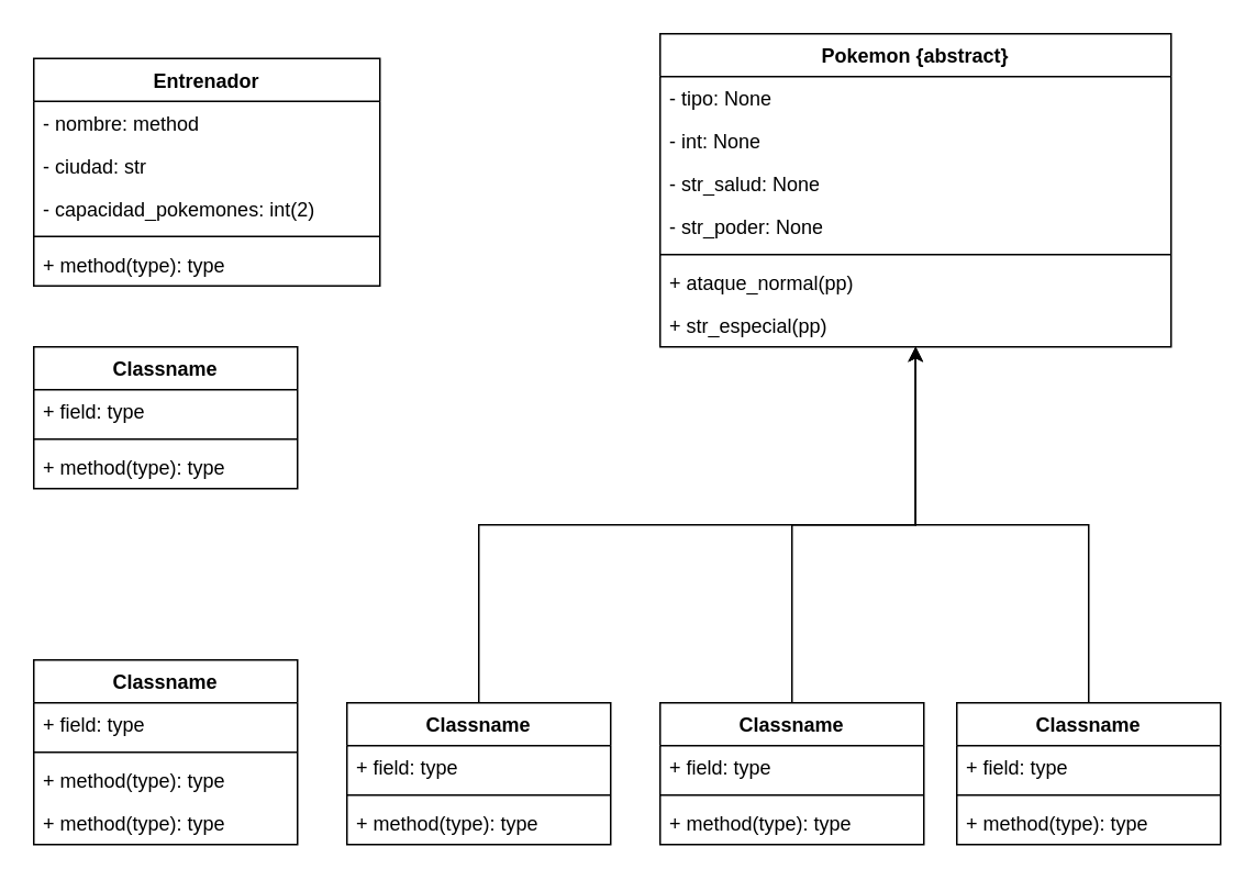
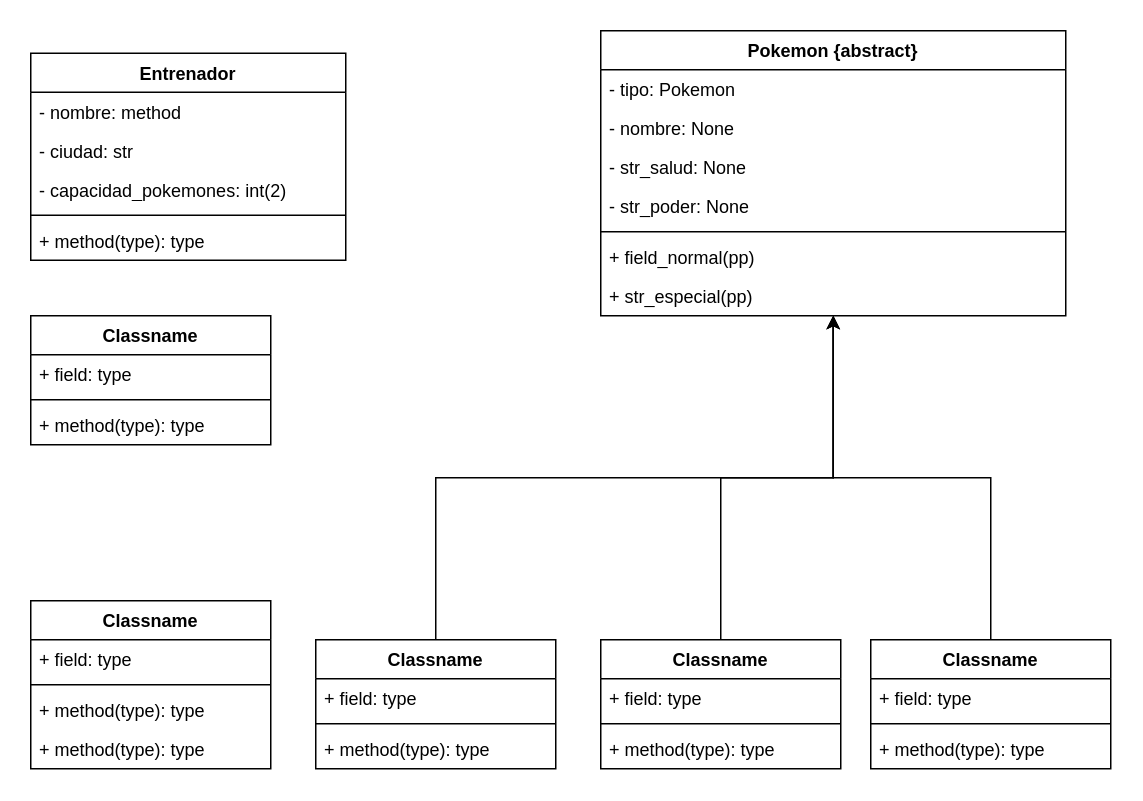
  <mxCell id="0" />
  <mxCell id="1" parent="0" />
  <mxCell id="2" value="Pokemon {abstract}" style="swimlane;fontStyle=1;align=center;verticalAlign=top;childLayout=stackLayout;horizontal=1;startSize=26;horizontalStack=0;resizeParent=1;resizeParentMax=0;resizeLast=0;collapsible=1;marginBottom=0;whiteSpace=wrap;html=1;" vertex="1" parent="1"><mxGeometry x="400" y="20" width="310" height="190" as="geometry" /></mxCell>
- <mxCell id="3" value="- tipo: None" style="text;strokeColor=none;fillColor=none;align=left;verticalAlign=top;spacingLeft=4;spacingRight=4;overflow=hidden;rotatable=0;points=[[0,0.5],[1,0.5]];portConstraint=eastwest;whiteSpace=wrap;html=1;" vertex="1" parent="2"><mxGeometry y="26" width="310" height="26" as="geometry" /></mxCell>
- <mxCell id="4" value="- int: None" style="text;strokeColor=none;fillColor=none;align=left;verticalAlign=top;spacingLeft=4;spacingRight=4;overflow=hidden;rotatable=0;points=[[0,0.5],[1,0.5]];portConstraint=eastwest;whiteSpace=wrap;html=1;" vertex="1" parent="2"><mxGeometry y="52" width="310" height="26" as="geometry" /></mxCell>
+ <mxCell id="3" value="- tipo: Pokemon" style="text;strokeColor=none;fillColor=none;align=left;verticalAlign=top;spacingLeft=4;spacingRight=4;overflow=hidden;rotatable=0;points=[[0,0.5],[1,0.5]];portConstraint=eastwest;whiteSpace=wrap;html=1;" vertex="1" parent="2"><mxGeometry y="26" width="310" height="26" as="geometry" /></mxCell>
+ <mxCell id="4" value="- nombre: None" style="text;strokeColor=none;fillColor=none;align=left;verticalAlign=top;spacingLeft=4;spacingRight=4;overflow=hidden;rotatable=0;points=[[0,0.5],[1,0.5]];portConstraint=eastwest;whiteSpace=wrap;html=1;" vertex="1" parent="2"><mxGeometry y="52" width="310" height="26" as="geometry" /></mxCell>
  <mxCell id="5" value="- str_salud: None" style="text;strokeColor=none;fillColor=none;align=left;verticalAlign=top;spacingLeft=4;spacingRight=4;overflow=hidden;rotatable=0;points=[[0,0.5],[1,0.5]];portConstraint=eastwest;whiteSpace=wrap;html=1;" vertex="1" parent="2"><mxGeometry y="78" width="310" height="26" as="geometry" /></mxCell>
  <mxCell id="6" value="- str_poder: None" style="text;strokeColor=none;fillColor=none;align=left;verticalAlign=top;spacingLeft=4;spacingRight=4;overflow=hidden;rotatable=0;points=[[0,0.5],[1,0.5]];portConstraint=eastwest;whiteSpace=wrap;html=1;" vertex="1" parent="2"><mxGeometry y="104" width="310" height="26" as="geometry" /></mxCell>
  <mxCell id="7" value="" style="line;strokeWidth=1;fillColor=none;align=left;verticalAlign=middle;spacingTop=-1;spacingLeft=3;spacingRight=3;rotatable=0;labelPosition=right;points=[];portConstraint=eastwest;strokeColor=inherit;" vertex="1" parent="2"><mxGeometry y="130" width="310" height="8" as="geometry" /></mxCell>
- <mxCell id="8" value="+ ataque_normal(pp)" style="text;strokeColor=none;fillColor=none;align=left;verticalAlign=top;spacingLeft=4;spacingRight=4;overflow=hidden;rotatable=0;points=[[0,0.5],[1,0.5]];portConstraint=eastwest;whiteSpace=wrap;html=1;" vertex="1" parent="2"><mxGeometry y="138" width="310" height="26" as="geometry" /></mxCell>
+ <mxCell id="8" value="+ field_normal(pp)" style="text;strokeColor=none;fillColor=none;align=left;verticalAlign=top;spacingLeft=4;spacingRight=4;overflow=hidden;rotatable=0;points=[[0,0.5],[1,0.5]];portConstraint=eastwest;whiteSpace=wrap;html=1;" vertex="1" parent="2"><mxGeometry y="138" width="310" height="26" as="geometry" /></mxCell>
  <mxCell id="9" value="+ str_especial(pp)" style="text;strokeColor=none;fillColor=none;align=left;verticalAlign=top;spacingLeft=4;spacingRight=4;overflow=hidden;rotatable=0;points=[[0,0.5],[1,0.5]];portConstraint=eastwest;whiteSpace=wrap;html=1;" vertex="1" parent="2"><mxGeometry y="164" width="310" height="26" as="geometry" /></mxCell>
  <mxCell id="10" value="Entrenador" style="swimlane;fontStyle=1;align=center;verticalAlign=top;childLayout=stackLayout;horizontal=1;startSize=26;horizontalStack=0;resizeParent=1;resizeParentMax=0;resizeLast=0;collapsible=1;marginBottom=0;whiteSpace=wrap;html=1;" vertex="1" parent="1"><mxGeometry x="20" y="35" width="210" height="138" as="geometry" /></mxCell>
  <mxCell id="11" value="- nombre: method" style="text;strokeColor=none;fillColor=none;align=left;verticalAlign=top;spacingLeft=4;spacingRight=4;overflow=hidden;rotatable=0;points=[[0,0.5],[1,0.5]];portConstraint=eastwest;whiteSpace=wrap;html=1;" vertex="1" parent="10"><mxGeometry y="26" width="210" height="26" as="geometry" /></mxCell>
  <mxCell id="12" value="- ciudad: str" style="text;strokeColor=none;fillColor=none;align=left;verticalAlign=top;spacingLeft=4;spacingRight=4;overflow=hidden;rotatable=0;points=[[0,0.5],[1,0.5]];portConstraint=eastwest;whiteSpace=wrap;html=1;" vertex="1" parent="10"><mxGeometry y="52" width="210" height="26" as="geometry" /></mxCell>
  <mxCell id="13" value="- capacidad_pokemones: int(2)" style="text;strokeColor=none;fillColor=none;align=left;verticalAlign=top;spacingLeft=4;spacingRight=4;overflow=hidden;rotatable=0;points=[[0,0.5],[1,0.5]];portConstraint=eastwest;whiteSpace=wrap;html=1;" vertex="1" parent="10"><mxGeometry y="78" width="210" height="26" as="geometry" /></mxCell>
  <mxCell id="14" value="" style="line;strokeWidth=1;fillColor=none;align=left;verticalAlign=middle;spacingTop=-1;spacingLeft=3;spacingRight=3;rotatable=0;labelPosition=right;points=[];portConstraint=eastwest;strokeColor=inherit;" vertex="1" parent="10"><mxGeometry y="104" width="210" height="8" as="geometry" /></mxCell>
  <mxCell id="15" value="+ method(type): type" style="text;strokeColor=none;fillColor=none;align=left;verticalAlign=top;spacingLeft=4;spacingRight=4;overflow=hidden;rotatable=0;points=[[0,0.5],[1,0.5]];portConstraint=eastwest;whiteSpace=wrap;html=1;" vertex="1" parent="10"><mxGeometry y="112" width="210" height="26" as="geometry" /></mxCell>
  <mxCell id="16" style="edgeStyle=orthogonalEdgeStyle;rounded=0;orthogonalLoop=1;jettySize=auto;html=1;" edge="1" parent="1" source="17" target="2"><mxGeometry relative="1" as="geometry" /></mxCell>
  <mxCell id="17" value="Classname" style="swimlane;fontStyle=1;align=center;verticalAlign=top;childLayout=stackLayout;horizontal=1;startSize=26;horizontalStack=0;resizeParent=1;resizeParentMax=0;resizeLast=0;collapsible=1;marginBottom=0;whiteSpace=wrap;html=1;" vertex="1" parent="1"><mxGeometry x="400" y="426" width="160" height="86" as="geometry" /></mxCell>
  <mxCell id="18" value="+ field: type" style="text;strokeColor=none;fillColor=none;align=left;verticalAlign=top;spacingLeft=4;spacingRight=4;overflow=hidden;rotatable=0;points=[[0,0.5],[1,0.5]];portConstraint=eastwest;whiteSpace=wrap;html=1;" vertex="1" parent="17"><mxGeometry y="26" width="160" height="26" as="geometry" /></mxCell>
  <mxCell id="19" value="" style="line;strokeWidth=1;fillColor=none;align=left;verticalAlign=middle;spacingTop=-1;spacingLeft=3;spacingRight=3;rotatable=0;labelPosition=right;points=[];portConstraint=eastwest;strokeColor=inherit;" vertex="1" parent="17"><mxGeometry y="52" width="160" height="8" as="geometry" /></mxCell>
  <mxCell id="20" value="+ method(type): type" style="text;strokeColor=none;fillColor=none;align=left;verticalAlign=top;spacingLeft=4;spacingRight=4;overflow=hidden;rotatable=0;points=[[0,0.5],[1,0.5]];portConstraint=eastwest;whiteSpace=wrap;html=1;" vertex="1" parent="17"><mxGeometry y="60" width="160" height="26" as="geometry" /></mxCell>
  <mxCell id="21" style="edgeStyle=orthogonalEdgeStyle;rounded=0;orthogonalLoop=1;jettySize=auto;html=1;exitX=0.5;exitY=0;exitDx=0;exitDy=0;" edge="1" parent="1" source="22" target="2"><mxGeometry relative="1" as="geometry" /></mxCell>
  <mxCell id="22" value="Classname" style="swimlane;fontStyle=1;align=center;verticalAlign=top;childLayout=stackLayout;horizontal=1;startSize=26;horizontalStack=0;resizeParent=1;resizeParentMax=0;resizeLast=0;collapsible=1;marginBottom=0;whiteSpace=wrap;html=1;" vertex="1" parent="1"><mxGeometry x="210" y="426" width="160" height="86" as="geometry" /></mxCell>
  <mxCell id="23" value="+ field: type" style="text;strokeColor=none;fillColor=none;align=left;verticalAlign=top;spacingLeft=4;spacingRight=4;overflow=hidden;rotatable=0;points=[[0,0.5],[1,0.5]];portConstraint=eastwest;whiteSpace=wrap;html=1;" vertex="1" parent="22"><mxGeometry y="26" width="160" height="26" as="geometry" /></mxCell>
  <mxCell id="24" value="" style="line;strokeWidth=1;fillColor=none;align=left;verticalAlign=middle;spacingTop=-1;spacingLeft=3;spacingRight=3;rotatable=0;labelPosition=right;points=[];portConstraint=eastwest;strokeColor=inherit;" vertex="1" parent="22"><mxGeometry y="52" width="160" height="8" as="geometry" /></mxCell>
  <mxCell id="25" value="+ method(type): type" style="text;strokeColor=none;fillColor=none;align=left;verticalAlign=top;spacingLeft=4;spacingRight=4;overflow=hidden;rotatable=0;points=[[0,0.5],[1,0.5]];portConstraint=eastwest;whiteSpace=wrap;html=1;" vertex="1" parent="22"><mxGeometry y="60" width="160" height="26" as="geometry" /></mxCell>
  <mxCell id="26" style="edgeStyle=orthogonalEdgeStyle;rounded=0;orthogonalLoop=1;jettySize=auto;html=1;" edge="1" parent="1" source="27" target="2"><mxGeometry relative="1" as="geometry" /></mxCell>
  <mxCell id="27" value="Classname" style="swimlane;fontStyle=1;align=center;verticalAlign=top;childLayout=stackLayout;horizontal=1;startSize=26;horizontalStack=0;resizeParent=1;resizeParentMax=0;resizeLast=0;collapsible=1;marginBottom=0;whiteSpace=wrap;html=1;" vertex="1" parent="1"><mxGeometry x="580" y="426" width="160" height="86" as="geometry" /></mxCell>
  <mxCell id="28" value="+ field: type" style="text;strokeColor=none;fillColor=none;align=left;verticalAlign=top;spacingLeft=4;spacingRight=4;overflow=hidden;rotatable=0;points=[[0,0.5],[1,0.5]];portConstraint=eastwest;whiteSpace=wrap;html=1;" vertex="1" parent="27"><mxGeometry y="26" width="160" height="26" as="geometry" /></mxCell>
  <mxCell id="29" value="" style="line;strokeWidth=1;fillColor=none;align=left;verticalAlign=middle;spacingTop=-1;spacingLeft=3;spacingRight=3;rotatable=0;labelPosition=right;points=[];portConstraint=eastwest;strokeColor=inherit;" vertex="1" parent="27"><mxGeometry y="52" width="160" height="8" as="geometry" /></mxCell>
  <mxCell id="30" value="+ method(type): type" style="text;strokeColor=none;fillColor=none;align=left;verticalAlign=top;spacingLeft=4;spacingRight=4;overflow=hidden;rotatable=0;points=[[0,0.5],[1,0.5]];portConstraint=eastwest;whiteSpace=wrap;html=1;" vertex="1" parent="27"><mxGeometry y="60" width="160" height="26" as="geometry" /></mxCell>
  <mxCell id="31" value="Classname" style="swimlane;fontStyle=1;align=center;verticalAlign=top;childLayout=stackLayout;horizontal=1;startSize=26;horizontalStack=0;resizeParent=1;resizeParentMax=0;resizeLast=0;collapsible=1;marginBottom=0;whiteSpace=wrap;html=1;" vertex="1" parent="1"><mxGeometry x="20" y="210" width="160" height="86" as="geometry" /></mxCell>
  <mxCell id="32" value="+ field: type" style="text;strokeColor=none;fillColor=none;align=left;verticalAlign=top;spacingLeft=4;spacingRight=4;overflow=hidden;rotatable=0;points=[[0,0.5],[1,0.5]];portConstraint=eastwest;whiteSpace=wrap;html=1;" vertex="1" parent="31"><mxGeometry y="26" width="160" height="26" as="geometry" /></mxCell>
  <mxCell id="33" value="" style="line;strokeWidth=1;fillColor=none;align=left;verticalAlign=middle;spacingTop=-1;spacingLeft=3;spacingRight=3;rotatable=0;labelPosition=right;points=[];portConstraint=eastwest;strokeColor=inherit;" vertex="1" parent="31"><mxGeometry y="52" width="160" height="8" as="geometry" /></mxCell>
  <mxCell id="34" value="+ method(type): type" style="text;strokeColor=none;fillColor=none;align=left;verticalAlign=top;spacingLeft=4;spacingRight=4;overflow=hidden;rotatable=0;points=[[0,0.5],[1,0.5]];portConstraint=eastwest;whiteSpace=wrap;html=1;" vertex="1" parent="31"><mxGeometry y="60" width="160" height="26" as="geometry" /></mxCell>
  <mxCell id="35" value="Classname" style="swimlane;fontStyle=1;align=center;verticalAlign=top;childLayout=stackLayout;horizontal=1;startSize=26;horizontalStack=0;resizeParent=1;resizeParentMax=0;resizeLast=0;collapsible=1;marginBottom=0;whiteSpace=wrap;html=1;" vertex="1" parent="1"><mxGeometry x="20" y="400" width="160" height="112" as="geometry" /></mxCell>
  <mxCell id="36" value="+ field: type" style="text;strokeColor=none;fillColor=none;align=left;verticalAlign=top;spacingLeft=4;spacingRight=4;overflow=hidden;rotatable=0;points=[[0,0.5],[1,0.5]];portConstraint=eastwest;whiteSpace=wrap;html=1;" vertex="1" parent="35"><mxGeometry y="26" width="160" height="26" as="geometry" /></mxCell>
  <mxCell id="37" value="" style="line;strokeWidth=1;fillColor=none;align=left;verticalAlign=middle;spacingTop=-1;spacingLeft=3;spacingRight=3;rotatable=0;labelPosition=right;points=[];portConstraint=eastwest;strokeColor=inherit;" vertex="1" parent="35"><mxGeometry y="52" width="160" height="8" as="geometry" /></mxCell>
  <mxCell id="38" value="+ method(type): type" style="text;strokeColor=none;fillColor=none;align=left;verticalAlign=top;spacingLeft=4;spacingRight=4;overflow=hidden;rotatable=0;points=[[0,0.5],[1,0.5]];portConstraint=eastwest;whiteSpace=wrap;html=1;" vertex="1" parent="35"><mxGeometry y="60" width="160" height="26" as="geometry" /></mxCell>
  <mxCell id="39" value="+ method(type): type" style="text;strokeColor=none;fillColor=none;align=left;verticalAlign=top;spacingLeft=4;spacingRight=4;overflow=hidden;rotatable=0;points=[[0,0.5],[1,0.5]];portConstraint=eastwest;whiteSpace=wrap;html=1;" vertex="1" parent="35"><mxGeometry y="86" width="160" height="26" as="geometry" /></mxCell>
